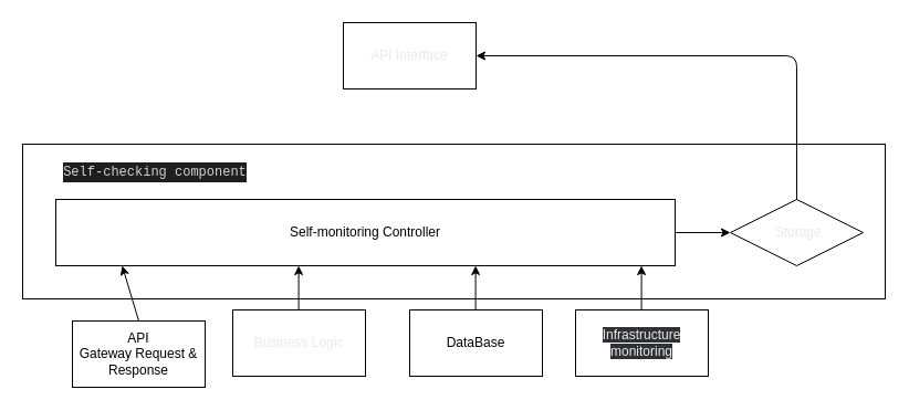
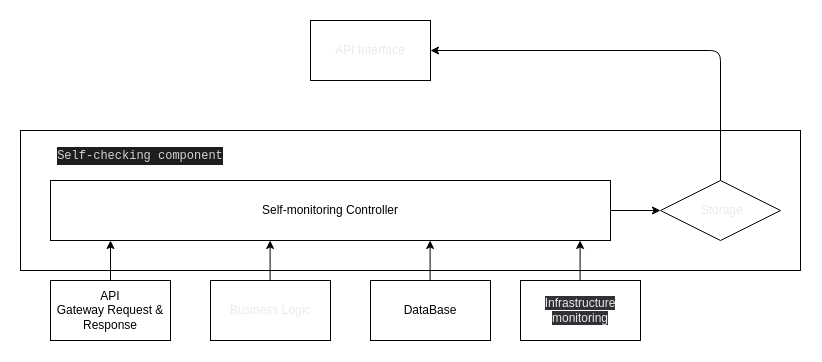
  <mxCell id="0" />
  <mxCell id="1" parent="0" />
  <mxCell id="2" value="" style="rounded=0;whiteSpace=wrap;html=1;fontSize=12;" parent="1" vertex="1"><mxGeometry x="20" y="130" width="780" height="140" as="geometry" /></mxCell>
  <mxCell id="3" value="Self-monitoring Controller" style="rounded=1;whiteSpace=wrap;html=1;arcSize=0;" parent="1" vertex="1"><mxGeometry x="50" y="180" width="560" height="60" as="geometry" /></mxCell>
- <mxCell id="4" value="API Gateway&amp;nbsp;Request &amp;amp; Response" style="rounded=0;whiteSpace=wrap;html=1;" parent="1" vertex="1"><mxGeometry x="65" y="290" width="120" height="60" as="geometry" /></mxCell>
+ <mxCell id="4" value="API Gateway&amp;nbsp;Request &amp;amp; Response" style="rounded=0;whiteSpace=wrap;html=1;" parent="1" vertex="1"><mxGeometry x="50" y="280" width="120" height="60" as="geometry" /></mxCell>
  <mxCell id="5" value="&lt;div style=&quot;text-align: left&quot;&gt;&lt;span&gt;&lt;font color=&quot;#e8eaed&quot;&gt;Business Logic&lt;/font&gt;&lt;/span&gt;&lt;/div&gt;" style="rounded=0;whiteSpace=wrap;html=1;" parent="1" vertex="1"><mxGeometry x="210" y="280" width="120" height="60" as="geometry" /></mxCell>
  <mxCell id="6" value="DataBase" style="rounded=0;whiteSpace=wrap;html=1;" parent="1" vertex="1"><mxGeometry x="370" y="280" width="120" height="60" as="geometry" /></mxCell>
  <mxCell id="7" value="&lt;span style=&quot;color: rgb(232 , 234 , 237) ; font-family: &amp;#34;arial&amp;#34; , sans-serif ; text-align: left ; background-color: rgb(48 , 49 , 52)&quot;&gt;Infrastructure monitoring&lt;/span&gt;" style="rounded=0;whiteSpace=wrap;html=1;" parent="1" vertex="1"><mxGeometry x="520" y="280" width="120" height="60" as="geometry" /></mxCell>
  <mxCell id="8" value="" style="endArrow=classic;html=1;fontSize=12;exitX=0.5;exitY=0;exitDx=0;exitDy=0;" parent="1" source="4" edge="1"><mxGeometry width="50" height="50" relative="1" as="geometry"><mxPoint x="280" y="230" as="sourcePoint" /><mxPoint x="110" y="240" as="targetPoint" /></mxGeometry></mxCell>
  <mxCell id="9" value="" style="endArrow=classic;html=1;fontSize=12;exitX=0.5;exitY=0;exitDx=0;exitDy=0;" parent="1" edge="1"><mxGeometry width="50" height="50" relative="1" as="geometry"><mxPoint x="269.6" y="280" as="sourcePoint" /><mxPoint x="269.6" y="240" as="targetPoint" /></mxGeometry></mxCell>
  <mxCell id="10" value="" style="endArrow=classic;html=1;fontSize=12;exitX=0.5;exitY=0;exitDx=0;exitDy=0;" parent="1" edge="1"><mxGeometry width="50" height="50" relative="1" as="geometry"><mxPoint x="429.6" y="280" as="sourcePoint" /><mxPoint x="429.6" y="240" as="targetPoint" /></mxGeometry></mxCell>
  <mxCell id="11" value="" style="endArrow=classic;html=1;fontSize=12;exitX=0.5;exitY=0;exitDx=0;exitDy=0;" parent="1" edge="1"><mxGeometry width="50" height="50" relative="1" as="geometry"><mxPoint x="579.6" y="280" as="sourcePoint" /><mxPoint x="579.6" y="240" as="targetPoint" /></mxGeometry></mxCell>
  <mxCell id="12" value="" style="endArrow=classic;html=1;fontSize=12;exitX=1;exitY=0.5;exitDx=0;exitDy=0;entryX=0;entryY=0.5;entryDx=0;entryDy=0;" parent="1" source="3" target="14" edge="1"><mxGeometry width="50" height="50" relative="1" as="geometry"><mxPoint x="374.7" y="180" as="sourcePoint" /><mxPoint x="374.7" y="140" as="targetPoint" /></mxGeometry></mxCell>
  <mxCell id="13" value="&lt;font color=&quot;#e8eaed&quot;&gt;API Interface&lt;/font&gt;" style="rounded=0;whiteSpace=wrap;html=1;" parent="1" vertex="1"><mxGeometry x="310" y="20" width="120" height="60" as="geometry" /></mxCell>
  <mxCell id="14" value="&lt;font color=&quot;#e8eaed&quot;&gt;&amp;nbsp;Storage&lt;/font&gt;" style="rhombus;whiteSpace=wrap;html=1;" parent="1" vertex="1"><mxGeometry x="660" y="180" width="120" height="60" as="geometry" /></mxCell>
  <mxCell id="15" value="" style="endArrow=classic;html=1;fontSize=12;exitX=0.5;exitY=0;exitDx=0;exitDy=0;entryX=1;entryY=0.5;entryDx=0;entryDy=0;" parent="1" source="14" target="13" edge="1"><mxGeometry width="50" height="50" relative="1" as="geometry"><mxPoint x="420" y="190" as="sourcePoint" /><mxPoint x="470" y="140" as="targetPoint" /><Array as="points"><mxPoint x="720" y="50" /></Array></mxGeometry></mxCell>
  <mxCell id="16" value="&lt;div style=&quot;color: rgb(212 , 212 , 212) ; background-color: rgb(30 , 30 , 30) ; font-family: &amp;#34;menlo&amp;#34; , &amp;#34;monaco&amp;#34; , &amp;#34;courier new&amp;#34; , monospace ; line-height: 18px&quot;&gt;Self-checking component&lt;/div&gt;" style="text;html=1;strokeColor=none;fillColor=none;align=center;verticalAlign=middle;whiteSpace=wrap;rounded=0;fontSize=12;" parent="1" vertex="1"><mxGeometry x="50" y="140" width="180" height="30" as="geometry" /></mxCell>
